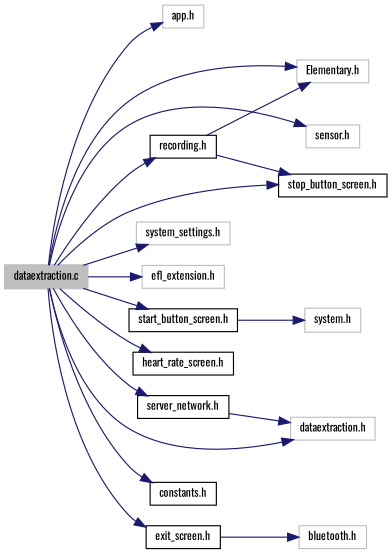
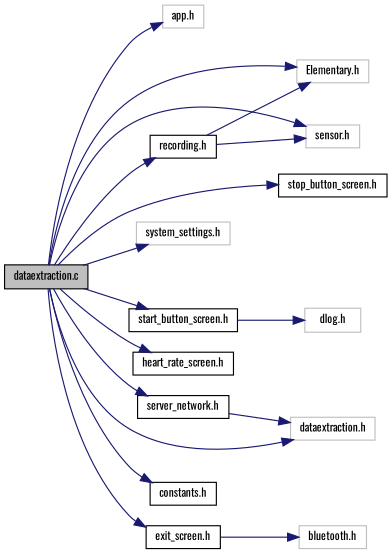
  digraph {
    fontname=Oswald
    rankdir=LR
    node [color=black fillcolor=white fontname=Oswald fontsize=10 shape=record style=filled]
    edge [color=midnightblue fontname=Oswald fontsize=10 labelfontname=Helvetica labelfontsize=10 style=solid]
-   n1 [color=grey75 fillcolor=grey75 fontcolor=black height=0.2 label="dataextraction.c" width=0.4]
+   n1 [fillcolor=grey75 fontcolor=black height=0.2 label="dataextraction.c" width=0.4]
    n2 [color=grey75 height=0.2 label="app.h" width=0.4]
    n3 [color=grey75 height=0.2 label="Elementary.h" width=0.4]
    n4 [color=grey75 height=0.2 label="system_settings.h" width=0.4]
-   n5 [color=grey75 height=0.2 label="efl_extension.h" width=0.4]
    n6 [color=grey75 height=0.2 label="sensor.h" width=0.4]
    n7 [height=0.2 label="start_button_screen.h" width=0.4]
    n8 [height=0.2 label="stop_button_screen.h" width=0.4]
    n9 [height=0.2 label="heart_rate_screen.h" width=0.4]
    n10 [color=grey75 height=0.2 label="dataextraction.h" width=0.4]
    n11 [height=0.2 label="recording.h" width=0.4]
    n12 [height=0.2 label="constants.h" width=0.4]
    n13 [height=0.2 label="server_network.h" width=0.4]
    n14 [height=0.2 label="exit_screen.h" width=0.4]
-   n15 [color=grey75 height=0.2 label="system.h" width=0.4]
+   n15 [color=grey75 height=0.2 label="dlog.h" width=0.4]
    n16 [color=grey75 height=0.2 label="bluetooth.h" width=0.4]
    n1 -> n2
    n1 -> n3
    n1 -> n4
-   n1 -> n5
    n1 -> n6
    n1 -> n7
    n1 -> n8
    n1 -> n9
    n1 -> n10
    n1 -> n11
    n1 -> n12
    n1 -> n13
    n1 -> n14
    n7 -> n15
    n11 -> n3
-   n11 -> n8
+   n11 -> n6
    n13 -> n10
    n14 -> n16
  }
